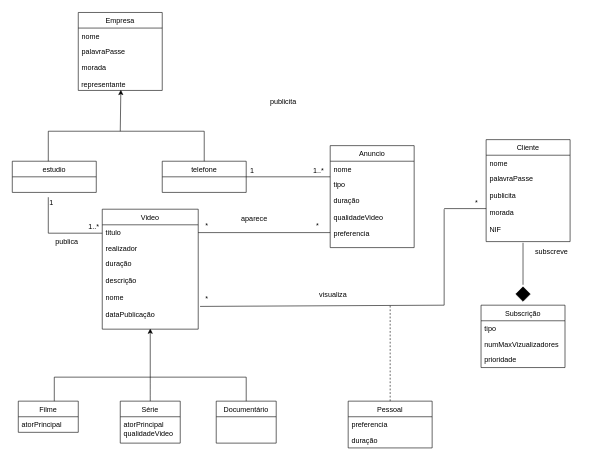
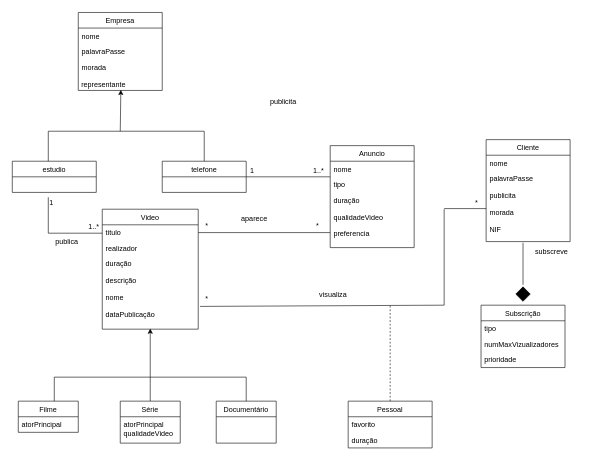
  <mxCell id="0" />
  <mxCell id="1" parent="0" />
  <mxCell id="2" value="Empresa" style="swimlane;fontStyle=0;childLayout=stackLayout;horizontal=1;startSize=26;fillColor=none;horizontalStack=0;resizeParent=1;resizeParentMax=0;resizeLast=0;collapsible=1;marginBottom=0;" vertex="1" parent="1"><mxGeometry x="130" y="20" width="140" height="130" as="geometry" /></mxCell>
  <mxCell id="3" value="nome" style="text;strokeColor=none;fillColor=none;align=left;verticalAlign=top;spacingLeft=4;spacingRight=4;overflow=hidden;rotatable=0;points=[[0,0.5],[1,0.5]];portConstraint=eastwest;" vertex="1" parent="2"><mxGeometry y="26" width="140" height="26" as="geometry" /></mxCell>
  <mxCell id="4" value="palavraPasse" style="text;strokeColor=none;fillColor=none;align=left;verticalAlign=top;spacingLeft=4;spacingRight=4;overflow=hidden;rotatable=0;points=[[0,0.5],[1,0.5]];portConstraint=eastwest;" vertex="1" parent="2"><mxGeometry y="52" width="140" height="26" as="geometry" /></mxCell>
  <mxCell id="5" value="morada&#10;" style="text;strokeColor=none;fillColor=none;align=left;verticalAlign=top;spacingLeft=4;spacingRight=4;overflow=hidden;rotatable=0;points=[[0,0.5],[1,0.5]];portConstraint=eastwest;" vertex="1" parent="2"><mxGeometry y="78" width="140" height="32" as="geometry" /></mxCell>
  <mxCell id="6" value="&amp;nbsp;representante" style="text;html=1;resizable=0;points=[];autosize=1;align=left;verticalAlign=top;spacingTop=-4;" vertex="1" parent="2"><mxGeometry y="110" width="140" height="20" as="geometry" /></mxCell>
  <mxCell id="7" value="" style="endArrow=none;html=1;" edge="1" parent="1"><mxGeometry width="50" height="50" relative="1" as="geometry"><mxPoint x="80" y="218" as="sourcePoint" /><mxPoint x="340" y="218" as="targetPoint" /></mxGeometry></mxCell>
  <mxCell id="8" value="" style="endArrow=classic;html=1;entryX=0.507;entryY=0.95;entryDx=0;entryDy=0;entryPerimeter=0;" edge="1" parent="1" target="6"><mxGeometry width="50" height="50" relative="1" as="geometry"><mxPoint x="200" y="218" as="sourcePoint" /><mxPoint x="200" y="158" as="targetPoint" /></mxGeometry></mxCell>
  <mxCell id="9" value="" style="endArrow=none;html=1;" edge="1" parent="1"><mxGeometry width="50" height="50" relative="1" as="geometry"><mxPoint x="80" y="268" as="sourcePoint" /><mxPoint x="80" y="218" as="targetPoint" /></mxGeometry></mxCell>
  <mxCell id="10" value="" style="endArrow=none;html=1;" edge="1" parent="1"><mxGeometry width="50" height="50" relative="1" as="geometry"><mxPoint x="340" y="268" as="sourcePoint" /><mxPoint x="340" y="218" as="targetPoint" /></mxGeometry></mxCell>
  <mxCell id="11" value="estudio" style="swimlane;fontStyle=0;childLayout=stackLayout;horizontal=1;startSize=26;fillColor=none;horizontalStack=0;resizeParent=1;resizeParentMax=0;resizeLast=0;collapsible=1;marginBottom=0;" vertex="1" parent="1"><mxGeometry x="20" y="268" width="140" height="52" as="geometry" /></mxCell>
  <mxCell id="12" value="telefone" style="swimlane;fontStyle=0;childLayout=stackLayout;horizontal=1;startSize=26;fillColor=none;horizontalStack=0;resizeParent=1;resizeParentMax=0;resizeLast=0;collapsible=1;marginBottom=0;" vertex="1" parent="1"><mxGeometry x="270" y="268" width="140" height="52" as="geometry" /></mxCell>
  <mxCell id="13" value="" style="endArrow=none;html=1;exitX=1;exitY=0.5;exitDx=0;exitDy=0;" edge="1" parent="1" source="12"><mxGeometry width="50" height="50" relative="1" as="geometry"><mxPoint x="20" y="388" as="sourcePoint" /><mxPoint x="550" y="294" as="targetPoint" /></mxGeometry></mxCell>
  <mxCell id="14" value="publicita" style="text;html=1;resizable=0;points=[];autosize=1;align=left;verticalAlign=top;spacingTop=-4;" vertex="1" parent="1"><mxGeometry x="447.5" y="159" width="60" height="20" as="geometry" /></mxCell>
  <mxCell id="15" value="1&lt;br&gt;&lt;br&gt;" style="text;html=1;resizable=0;points=[];autosize=1;align=left;verticalAlign=top;spacingTop=-4;" vertex="1" parent="1"><mxGeometry x="415" y="274" width="20" height="30" as="geometry" /></mxCell>
  <mxCell id="16" value="Anuncio" style="swimlane;fontStyle=0;childLayout=stackLayout;horizontal=1;startSize=26;fillColor=none;horizontalStack=0;resizeParent=1;resizeParentMax=0;resizeLast=0;collapsible=1;marginBottom=0;" vertex="1" parent="1"><mxGeometry x="550" y="242" width="140" height="170" as="geometry" /></mxCell>
  <mxCell id="17" value="nome" style="text;strokeColor=none;fillColor=none;align=left;verticalAlign=top;spacingLeft=4;spacingRight=4;overflow=hidden;rotatable=0;points=[[0,0.5],[1,0.5]];portConstraint=eastwest;" vertex="1" parent="16"><mxGeometry y="26" width="140" height="26" as="geometry" /></mxCell>
  <mxCell id="18" value="tipo" style="text;strokeColor=none;fillColor=none;align=left;verticalAlign=top;spacingLeft=4;spacingRight=4;overflow=hidden;rotatable=0;points=[[0,0.5],[1,0.5]];portConstraint=eastwest;" vertex="1" parent="16"><mxGeometry y="52" width="140" height="26" as="geometry" /></mxCell>
  <mxCell id="19" value="duração&#10;&#10;qualidadeVideo&#10;&#10;preferencia&#10;" style="text;strokeColor=none;fillColor=none;align=left;verticalAlign=top;spacingLeft=4;spacingRight=4;overflow=hidden;rotatable=0;points=[[0,0.5],[1,0.5]];portConstraint=eastwest;" vertex="1" parent="16"><mxGeometry y="78" width="140" height="92" as="geometry" /></mxCell>
  <mxCell id="20" value="" style="endArrow=none;html=1;" edge="1" parent="1"><mxGeometry width="50" height="50" relative="1" as="geometry"><mxPoint x="80" y="388" as="sourcePoint" /><mxPoint x="80" y="328" as="targetPoint" /></mxGeometry></mxCell>
  <mxCell id="21" value="" style="endArrow=none;html=1;" edge="1" parent="1"><mxGeometry width="50" height="50" relative="1" as="geometry"><mxPoint x="80" y="388" as="sourcePoint" /><mxPoint x="170" y="388" as="targetPoint" /></mxGeometry></mxCell>
  <mxCell id="22" value="Video" style="swimlane;fontStyle=0;childLayout=stackLayout;horizontal=1;startSize=26;fillColor=none;horizontalStack=0;resizeParent=1;resizeParentMax=0;resizeLast=0;collapsible=1;marginBottom=0;" vertex="1" parent="1"><mxGeometry x="170" y="348" width="160" height="200" as="geometry" /></mxCell>
  <mxCell id="23" value="titulo" style="text;strokeColor=none;fillColor=none;align=left;verticalAlign=top;spacingLeft=4;spacingRight=4;overflow=hidden;rotatable=0;points=[[0,0.5],[1,0.5]];portConstraint=eastwest;" vertex="1" parent="22"><mxGeometry y="26" width="160" height="26" as="geometry" /></mxCell>
  <mxCell id="24" value="realizador" style="text;strokeColor=none;fillColor=none;align=left;verticalAlign=top;spacingLeft=4;spacingRight=4;overflow=hidden;rotatable=0;points=[[0,0.5],[1,0.5]];portConstraint=eastwest;" vertex="1" parent="22"><mxGeometry y="52" width="160" height="26" as="geometry" /></mxCell>
  <mxCell id="25" value="duração&#10;&#10;descrição&#10;&#10;nome&#10;&#10;dataPublicação&#10;&#10;&#10;" style="text;strokeColor=none;fillColor=none;align=left;verticalAlign=top;spacingLeft=4;spacingRight=4;overflow=hidden;rotatable=0;points=[[0,0.5],[1,0.5]];portConstraint=eastwest;" vertex="1" parent="22"><mxGeometry y="78" width="160" height="122" as="geometry" /></mxCell>
  <mxCell id="26" value="publica" style="text;html=1;resizable=0;points=[];autosize=1;align=left;verticalAlign=top;spacingTop=-4;" vertex="1" parent="1"><mxGeometry x="90" y="392" width="50" height="20" as="geometry" /></mxCell>
  <mxCell id="27" value="1" style="text;html=1;resizable=0;points=[];autosize=1;align=left;verticalAlign=top;spacingTop=-4;" vertex="1" parent="1"><mxGeometry x="80" y="328" width="20" height="20" as="geometry" /></mxCell>
  <mxCell id="28" value="1..*" style="text;html=1;resizable=0;points=[];autosize=1;align=left;verticalAlign=top;spacingTop=-4;" vertex="1" parent="1"><mxGeometry x="145" y="367" width="30" height="20" as="geometry" /></mxCell>
  <mxCell id="29" value="" style="endArrow=classic;html=1;entryX=0.5;entryY=0.992;entryDx=0;entryDy=0;entryPerimeter=0;" edge="1" parent="1" target="25"><mxGeometry width="50" height="50" relative="1" as="geometry"><mxPoint x="250" y="628" as="sourcePoint" /><mxPoint x="270" y="568" as="targetPoint" /></mxGeometry></mxCell>
  <mxCell id="30" value="" style="endArrow=none;html=1;" edge="1" parent="1"><mxGeometry width="50" height="50" relative="1" as="geometry"><mxPoint x="90" y="628" as="sourcePoint" /><mxPoint x="410" y="628" as="targetPoint" /></mxGeometry></mxCell>
  <mxCell id="31" value="" style="endArrow=none;html=1;" edge="1" parent="1"><mxGeometry width="50" height="50" relative="1" as="geometry"><mxPoint x="90" y="668" as="sourcePoint" /><mxPoint x="90" y="628" as="targetPoint" /></mxGeometry></mxCell>
  <mxCell id="32" value="" style="endArrow=none;html=1;" edge="1" parent="1"><mxGeometry width="50" height="50" relative="1" as="geometry"><mxPoint x="250" y="668" as="sourcePoint" /><mxPoint x="250" y="628" as="targetPoint" /><Array as="points"><mxPoint x="250" y="648" /></Array></mxGeometry></mxCell>
  <mxCell id="33" value="" style="endArrow=none;html=1;" edge="1" parent="1"><mxGeometry width="50" height="50" relative="1" as="geometry"><mxPoint x="410" y="668" as="sourcePoint" /><mxPoint x="410" y="628" as="targetPoint" /><Array as="points" /></mxGeometry></mxCell>
  <mxCell id="34" value="Filme" style="swimlane;fontStyle=0;childLayout=stackLayout;horizontal=1;startSize=26;fillColor=none;horizontalStack=0;resizeParent=1;resizeParentMax=0;resizeLast=0;collapsible=1;marginBottom=0;" vertex="1" parent="1"><mxGeometry x="30" y="668" width="100" height="52" as="geometry" /></mxCell>
  <mxCell id="35" value="atorPrincipal" style="text;strokeColor=none;fillColor=none;align=left;verticalAlign=top;spacingLeft=4;spacingRight=4;overflow=hidden;rotatable=0;points=[[0,0.5],[1,0.5]];portConstraint=eastwest;" vertex="1" parent="34"><mxGeometry y="26" width="100" height="26" as="geometry" /></mxCell>
  <mxCell id="36" value="Série" style="swimlane;fontStyle=0;childLayout=stackLayout;horizontal=1;startSize=26;fillColor=none;horizontalStack=0;resizeParent=1;resizeParentMax=0;resizeLast=0;collapsible=1;marginBottom=0;" vertex="1" parent="1"><mxGeometry x="200" y="668" width="100" height="70" as="geometry" /></mxCell>
  <mxCell id="37" value="atorPrincipal&#10;qualidadeVideo&#10;" style="text;strokeColor=none;fillColor=none;align=left;verticalAlign=top;spacingLeft=4;spacingRight=4;overflow=hidden;rotatable=0;points=[[0,0.5],[1,0.5]];portConstraint=eastwest;" vertex="1" parent="36"><mxGeometry y="26" width="100" height="44" as="geometry" /></mxCell>
  <mxCell id="38" value="Documentário" style="swimlane;fontStyle=0;childLayout=stackLayout;horizontal=1;startSize=26;fillColor=none;horizontalStack=0;resizeParent=1;resizeParentMax=0;resizeLast=0;collapsible=1;marginBottom=0;" vertex="1" parent="1"><mxGeometry x="360" y="668" width="100" height="70" as="geometry" /></mxCell>
  <mxCell id="39" value="" style="endArrow=none;html=1;exitX=1;exitY=0.5;exitDx=0;exitDy=0;" edge="1" parent="1" source="23"><mxGeometry width="50" height="50" relative="1" as="geometry"><mxPoint x="330" y="408" as="sourcePoint" /><mxPoint x="550" y="387" as="targetPoint" /></mxGeometry></mxCell>
  <mxCell id="40" value="aparece" style="text;html=1;resizable=0;points=[];autosize=1;align=left;verticalAlign=top;spacingTop=-4;" vertex="1" parent="1"><mxGeometry x="400" y="354" width="60" height="20" as="geometry" /></mxCell>
  <mxCell id="41" value="1..*" style="text;html=1;resizable=0;points=[];autosize=1;align=left;verticalAlign=top;spacingTop=-4;" vertex="1" parent="1"><mxGeometry x="520" y="274" width="30" height="20" as="geometry" /></mxCell>
  <mxCell id="42" value="*" style="text;html=1;resizable=0;points=[];autosize=1;align=left;verticalAlign=top;spacingTop=-4;" vertex="1" parent="1"><mxGeometry x="340" y="366" width="20" height="20" as="geometry" /></mxCell>
  <mxCell id="43" value="*" style="text;html=1;resizable=0;points=[];autosize=1;align=left;verticalAlign=top;spacingTop=-4;" vertex="1" parent="1"><mxGeometry x="525" y="366" width="20" height="20" as="geometry" /></mxCell>
  <mxCell id="44" value="Cliente" style="swimlane;fontStyle=0;childLayout=stackLayout;horizontal=1;startSize=26;fillColor=none;horizontalStack=0;resizeParent=1;resizeParentMax=0;resizeLast=0;collapsible=1;marginBottom=0;" vertex="1" parent="1"><mxGeometry x="810" y="232" width="140" height="170" as="geometry" /></mxCell>
  <mxCell id="45" value="nome" style="text;strokeColor=none;fillColor=none;align=left;verticalAlign=top;spacingLeft=4;spacingRight=4;overflow=hidden;rotatable=0;points=[[0,0.5],[1,0.5]];portConstraint=eastwest;" vertex="1" parent="44"><mxGeometry y="26" width="140" height="26" as="geometry" /></mxCell>
  <mxCell id="46" value="palavraPasse&#10;&#10;publicita&#10;&#10;morada&#10;&#10;NIF&#10;" style="text;strokeColor=none;fillColor=none;align=left;verticalAlign=top;spacingLeft=4;spacingRight=4;overflow=hidden;rotatable=0;points=[[0,0.5],[1,0.5]];portConstraint=eastwest;" vertex="1" parent="44"><mxGeometry y="52" width="140" height="118" as="geometry" /></mxCell>
  <mxCell id="47" value="" style="endArrow=none;html=1;" edge="1" parent="1"><mxGeometry width="50" height="50" relative="1" as="geometry"><mxPoint x="871.5" y="474" as="sourcePoint" /><mxPoint x="871.5" y="404" as="targetPoint" /></mxGeometry></mxCell>
  <mxCell id="48" value="Subscrição" style="swimlane;fontStyle=0;childLayout=stackLayout;horizontal=1;startSize=26;fillColor=none;horizontalStack=0;resizeParent=1;resizeParentMax=0;resizeLast=0;collapsible=1;marginBottom=0;" vertex="1" parent="1"><mxGeometry x="801.5" y="508" width="140" height="104" as="geometry" /></mxCell>
  <mxCell id="49" value="tipo" style="text;strokeColor=none;fillColor=none;align=left;verticalAlign=top;spacingLeft=4;spacingRight=4;overflow=hidden;rotatable=0;points=[[0,0.5],[1,0.5]];portConstraint=eastwest;" vertex="1" parent="48"><mxGeometry y="26" width="140" height="26" as="geometry" /></mxCell>
  <mxCell id="50" value="numMaxVizualizadores" style="text;strokeColor=none;fillColor=none;align=left;verticalAlign=top;spacingLeft=4;spacingRight=4;overflow=hidden;rotatable=0;points=[[0,0.5],[1,0.5]];portConstraint=eastwest;" vertex="1" parent="48"><mxGeometry y="52" width="140" height="26" as="geometry" /></mxCell>
  <mxCell id="51" value="prioridade" style="text;strokeColor=none;fillColor=none;align=left;verticalAlign=top;spacingLeft=4;spacingRight=4;overflow=hidden;rotatable=0;points=[[0,0.5],[1,0.5]];portConstraint=eastwest;" vertex="1" parent="48"><mxGeometry y="78" width="140" height="26" as="geometry" /></mxCell>
  <mxCell id="52" value="subscreve" style="text;html=1;resizable=0;points=[];autosize=1;align=left;verticalAlign=top;spacingTop=-4;" vertex="1" parent="1"><mxGeometry x="890" y="409" width="70" height="20" as="geometry" /></mxCell>
  <mxCell id="53" value="" style="whiteSpace=wrap;html=1;aspect=fixed;rotation=45;fillColor=#000000;" vertex="1" parent="1"><mxGeometry x="863" y="481" width="17" height="17" as="geometry" /></mxCell>
  <mxCell id="54" value="" style="endArrow=none;html=1;exitX=1.019;exitY=0.689;exitDx=0;exitDy=0;exitPerimeter=0;" edge="1" parent="1" source="25"><mxGeometry width="50" height="50" relative="1" as="geometry"><mxPoint x="330" y="538" as="sourcePoint" /><mxPoint x="740" y="508" as="targetPoint" /></mxGeometry></mxCell>
  <mxCell id="55" value="" style="endArrow=none;html=1;" edge="1" parent="1"><mxGeometry width="50" height="50" relative="1" as="geometry"><mxPoint x="740" y="508" as="sourcePoint" /><mxPoint x="740" y="348" as="targetPoint" /></mxGeometry></mxCell>
  <mxCell id="56" value="" style="endArrow=none;html=1;" edge="1" parent="1"><mxGeometry width="50" height="50" relative="1" as="geometry"><mxPoint x="740" y="347" as="sourcePoint" /><mxPoint x="810" y="347" as="targetPoint" /></mxGeometry></mxCell>
  <mxCell id="57" value="visualiza&lt;br&gt;&lt;br&gt;" style="text;html=1;resizable=0;points=[];autosize=1;align=left;verticalAlign=top;spacingTop=-4;" vertex="1" parent="1"><mxGeometry x="530" y="481" width="60" height="30" as="geometry" /></mxCell>
  <mxCell id="58" value="*" style="text;html=1;resizable=0;points=[];autosize=1;align=left;verticalAlign=top;spacingTop=-4;" vertex="1" parent="1"><mxGeometry x="340" y="487" width="20" height="20" as="geometry" /></mxCell>
  <mxCell id="59" value="*" style="text;html=1;resizable=0;points=[];autosize=1;align=left;verticalAlign=top;spacingTop=-4;" vertex="1" parent="1"><mxGeometry x="790" y="327" width="20" height="20" as="geometry" /></mxCell>
  <mxCell id="60" value="" style="endArrow=none;dashed=1;html=1;" edge="1" parent="1"><mxGeometry width="50" height="50" relative="1" as="geometry"><mxPoint x="650" y="668" as="sourcePoint" /><mxPoint x="650" y="508" as="targetPoint" /></mxGeometry></mxCell>
  <mxCell id="61" value="Pessoal" style="swimlane;fontStyle=0;childLayout=stackLayout;horizontal=1;startSize=26;fillColor=none;horizontalStack=0;resizeParent=1;resizeParentMax=0;resizeLast=0;collapsible=1;marginBottom=0;" vertex="1" parent="1"><mxGeometry x="580" y="668" width="140" height="78" as="geometry" /></mxCell>
- <mxCell id="62" value="preferencia" style="text;strokeColor=none;fillColor=none;align=left;verticalAlign=top;spacingLeft=4;spacingRight=4;overflow=hidden;rotatable=0;points=[[0,0.5],[1,0.5]];portConstraint=eastwest;" vertex="1" parent="61"><mxGeometry y="26" width="140" height="26" as="geometry" /></mxCell>
+ <mxCell id="62" value="favorito" style="text;strokeColor=none;fillColor=none;align=left;verticalAlign=top;spacingLeft=4;spacingRight=4;overflow=hidden;rotatable=0;points=[[0,0.5],[1,0.5]];portConstraint=eastwest;" vertex="1" parent="61"><mxGeometry y="26" width="140" height="26" as="geometry" /></mxCell>
  <mxCell id="63" value="duração" style="text;strokeColor=none;fillColor=none;align=left;verticalAlign=top;spacingLeft=4;spacingRight=4;overflow=hidden;rotatable=0;points=[[0,0.5],[1,0.5]];portConstraint=eastwest;" vertex="1" parent="61"><mxGeometry y="52" width="140" height="26" as="geometry" /></mxCell>
